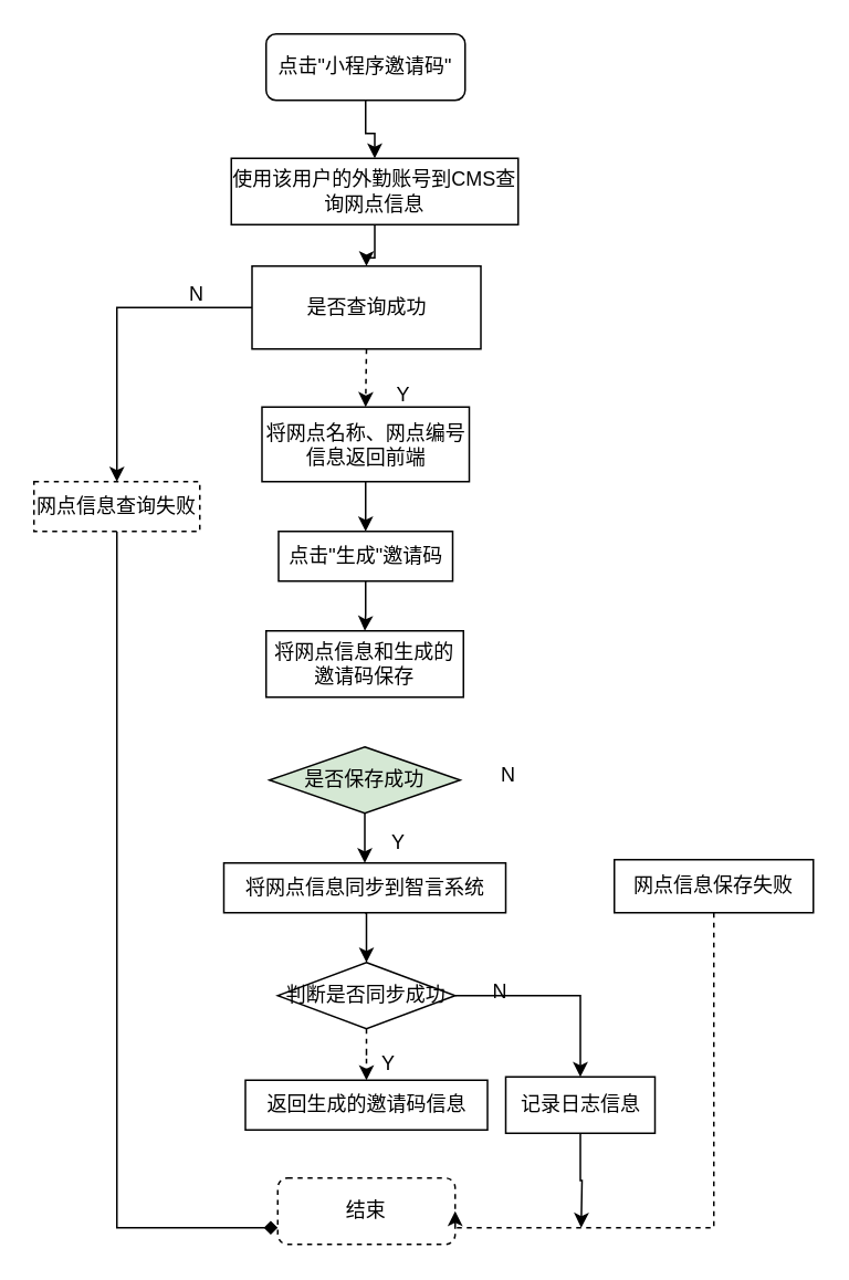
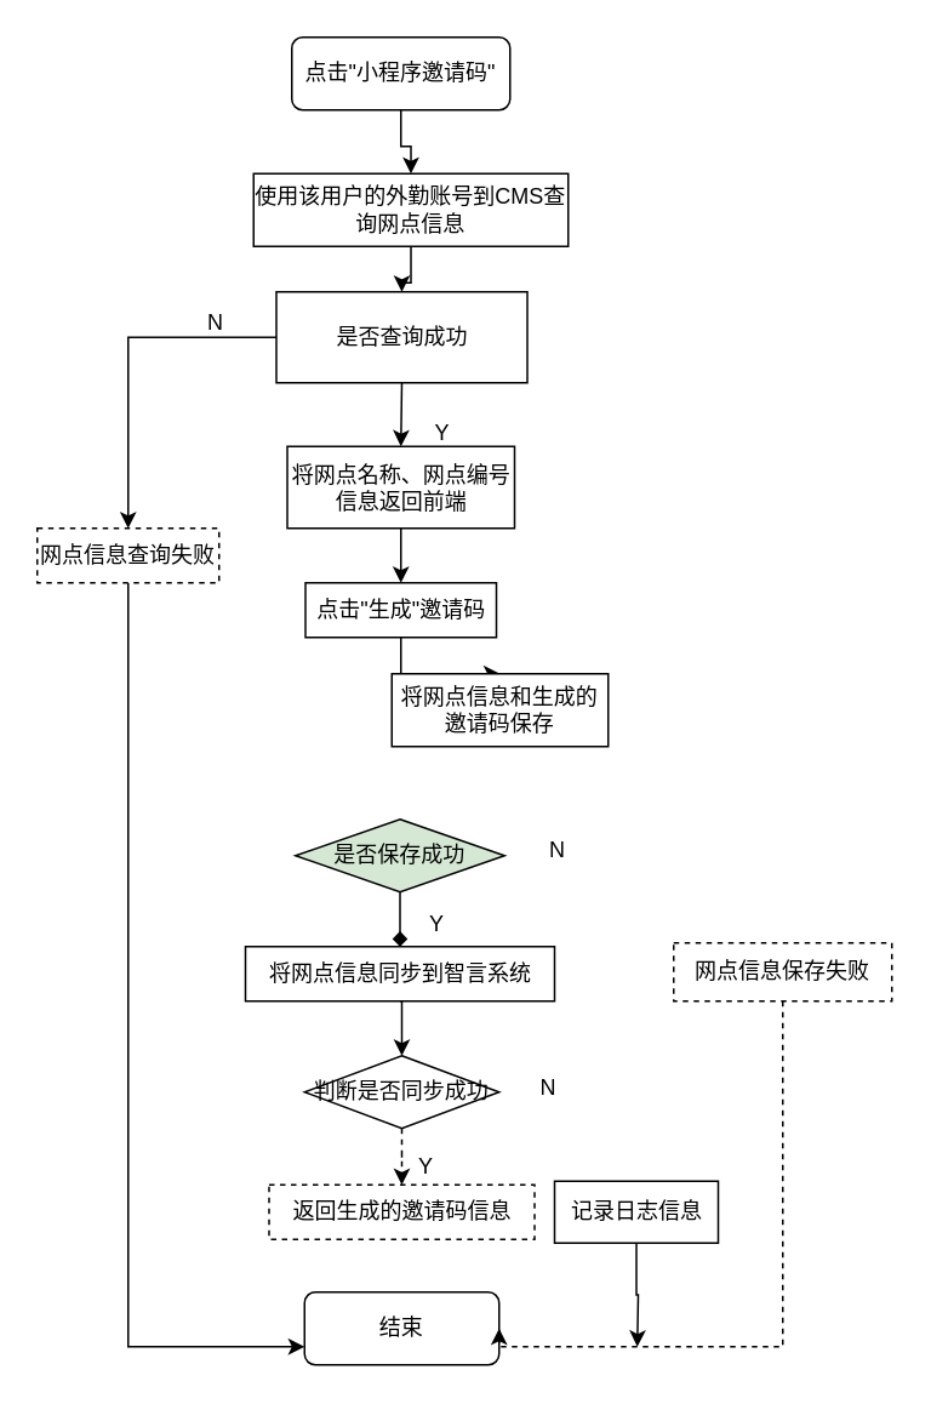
  <mxCell id="0" />
  <mxCell id="1" parent="0" />
  <mxCell id="2" style="edgeStyle=orthogonalEdgeStyle;rounded=0;orthogonalLoop=1;jettySize=auto;html=1;entryX=0.5;entryY=0;entryDx=0;entryDy=0;" edge="1" parent="1" source="3" target="5"><mxGeometry relative="1" as="geometry"><mxPoint x="220" y="100" as="targetPoint" /></mxGeometry></mxCell>
  <mxCell id="3" value="&lt;font style=&quot;vertical-align: inherit&quot;&gt;&lt;font style=&quot;vertical-align: inherit&quot;&gt;点击&quot;小程序邀请码&quot;&lt;/font&gt;&lt;/font&gt;" style="rounded=1;whiteSpace=wrap;html=1;" vertex="1" parent="1"><mxGeometry x="160" y="20" width="120" height="40" as="geometry" /></mxCell>
  <mxCell id="4" style="edgeStyle=orthogonalEdgeStyle;rounded=0;orthogonalLoop=1;jettySize=auto;html=1;entryX=0.5;entryY=0;entryDx=0;entryDy=0;" edge="1" parent="1" source="5" target="8"><mxGeometry relative="1" as="geometry"><mxPoint x="220.5" y="170" as="targetPoint" /><Array as="points" /></mxGeometry></mxCell>
  <mxCell id="5" value="使用该用户的外勤账号到CMS查询网点信息" style="rounded=0;whiteSpace=wrap;html=1;" vertex="1" parent="1"><mxGeometry x="139" y="95" width="173" height="40" as="geometry" /></mxCell>
- <mxCell id="6" style="edgeStyle=orthogonalEdgeStyle;rounded=0;orthogonalLoop=1;jettySize=auto;html=1;exitX=0.5;exitY=1;exitDx=0;exitDy=0;entryX=0.5;entryY=0;entryDx=0;entryDy=0;dashed=1;" edge="1" parent="1" source="8" target="15"><mxGeometry relative="1" as="geometry"><mxPoint x="221" y="270" as="targetPoint" /></mxGeometry></mxCell>
+ <mxCell id="6" style="edgeStyle=orthogonalEdgeStyle;rounded=0;orthogonalLoop=1;jettySize=auto;html=1;exitX=0.5;exitY=1;exitDx=0;exitDy=0;entryX=0.5;entryY=0;entryDx=0;entryDy=0;" edge="1" parent="1" source="8" target="15"><mxGeometry relative="1" as="geometry"><mxPoint x="221" y="270" as="targetPoint" /></mxGeometry></mxCell>
  <mxCell id="7" style="edgeStyle=orthogonalEdgeStyle;rounded=0;orthogonalLoop=1;jettySize=auto;html=1;entryX=0.5;entryY=0;entryDx=0;entryDy=0;" edge="1" parent="1" source="8" target="12"><mxGeometry relative="1" as="geometry" /></mxCell>
  <mxCell id="8" value="是否查询成功" style="whiteSpace=wrap;html=1;rounded=0;" vertex="1" parent="1"><mxGeometry x="151.5" y="160" width="138" height="50" as="geometry" /></mxCell>
  <mxCell id="9" value="Y" style="text;html=1;resizable=0;points=[];autosize=1;align=left;verticalAlign=top;spacingTop=-4;" vertex="1" parent="1"><mxGeometry x="237" y="228" width="20" height="20" as="geometry" /></mxCell>
- <mxCell id="10" value="结束" style="rounded=1;whiteSpace=wrap;html=1;dashed=1;" vertex="1" parent="1"><mxGeometry x="167" y="710" width="107" height="40" as="geometry" /></mxCell>
- <mxCell id="11" style="edgeStyle=orthogonalEdgeStyle;rounded=0;orthogonalLoop=1;jettySize=auto;html=1;endArrow=diamond;" edge="1" parent="1" source="12" target="10"><mxGeometry relative="1" as="geometry"><Array as="points"><mxPoint x="70" y="740" /></Array></mxGeometry></mxCell>
+ <mxCell id="10" value="结束" style="rounded=1;whiteSpace=wrap;html=1;" vertex="1" parent="1"><mxGeometry x="167" y="710" width="107" height="40" as="geometry" /></mxCell>
+ <mxCell id="11" style="edgeStyle=orthogonalEdgeStyle;rounded=0;orthogonalLoop=1;jettySize=auto;html=1;" edge="1" parent="1" source="12" target="10"><mxGeometry relative="1" as="geometry"><Array as="points"><mxPoint x="70" y="740" /></Array></mxGeometry></mxCell>
  <mxCell id="12" value="网点信息查询失败" style="rounded=0;whiteSpace=wrap;html=1;dashed=1;" vertex="1" parent="1"><mxGeometry x="20" y="290" width="100" height="30" as="geometry" /></mxCell>
  <mxCell id="13" value="N&amp;nbsp;" style="text;html=1;resizable=0;points=[];autosize=1;align=left;verticalAlign=top;spacingTop=-4;" vertex="1" parent="1"><mxGeometry x="112" y="167" width="30" height="20" as="geometry" /></mxCell>
  <mxCell id="14" style="edgeStyle=orthogonalEdgeStyle;rounded=0;orthogonalLoop=1;jettySize=auto;html=1;entryX=0.5;entryY=0;entryDx=0;entryDy=0;" edge="1" parent="1" source="15" target="17"><mxGeometry relative="1" as="geometry"><mxPoint x="220" y="340" as="targetPoint" /></mxGeometry></mxCell>
  <mxCell id="15" value="将网点名称、网点编号信息返回前端" style="rounded=0;whiteSpace=wrap;html=1;" vertex="1" parent="1"><mxGeometry x="157.5" y="245" width="125" height="45" as="geometry" /></mxCell>
  <mxCell id="16" style="edgeStyle=orthogonalEdgeStyle;rounded=0;orthogonalLoop=1;jettySize=auto;html=1;entryX=0.5;entryY=0;entryDx=0;entryDy=0;" edge="1" parent="1" source="17" target="18"><mxGeometry relative="1" as="geometry"><mxPoint x="220" y="380" as="targetPoint" /></mxGeometry></mxCell>
  <mxCell id="17" value="点击&quot;生成&quot;邀请码" style="rounded=0;whiteSpace=wrap;html=1;" vertex="1" parent="1"><mxGeometry x="167.5" y="320" width="105" height="30" as="geometry" /></mxCell>
- <mxCell id="18" value="将网点信息和生成的邀请码保存" style="rounded=0;whiteSpace=wrap;html=1;" vertex="1" parent="1"><mxGeometry x="160" y="380" width="119" height="40" as="geometry" /></mxCell>
- <mxCell id="19" style="edgeStyle=orthogonalEdgeStyle;rounded=0;orthogonalLoop=1;jettySize=auto;html=1;entryX=0.5;entryY=0;entryDx=0;entryDy=0;" edge="1" parent="1" source="20" target="22"><mxGeometry relative="1" as="geometry"><mxPoint x="219.5" y="530" as="targetPoint" /></mxGeometry></mxCell>
+ <mxCell id="18" value="将网点信息和生成的邀请码保存" style="rounded=0;whiteSpace=wrap;html=1;" vertex="1" parent="1"><mxGeometry x="215" y="370" width="119" height="40" as="geometry" /></mxCell>
+ <mxCell id="19" style="edgeStyle=orthogonalEdgeStyle;rounded=0;orthogonalLoop=1;jettySize=auto;html=1;entryX=0.5;entryY=0;entryDx=0;entryDy=0;endArrow=diamond;" edge="1" parent="1" source="20" target="22"><mxGeometry relative="1" as="geometry"><mxPoint x="219.5" y="530" as="targetPoint" /></mxGeometry></mxCell>
  <mxCell id="20" value="是否保存成功" style="rhombus;whiteSpace=wrap;html=1;fillColor=#d5e8d4;" vertex="1" parent="1"><mxGeometry x="162" y="450" width="115" height="40" as="geometry" /></mxCell>
  <mxCell id="21" style="edgeStyle=orthogonalEdgeStyle;rounded=0;orthogonalLoop=1;jettySize=auto;html=1;exitX=0.5;exitY=1;exitDx=0;exitDy=0;entryX=0.5;entryY=0;entryDx=0;entryDy=0;" edge="1" parent="1" source="22" target="29"><mxGeometry relative="1" as="geometry"><mxPoint x="220" y="580" as="targetPoint" /></mxGeometry></mxCell>
  <mxCell id="22" value="将网点信息同步到智言系统" style="rounded=0;whiteSpace=wrap;html=1;" vertex="1" parent="1"><mxGeometry x="134.5" y="520" width="170" height="30" as="geometry" /></mxCell>
  <mxCell id="23" value="Y" style="text;html=1;resizable=0;points=[];autosize=1;align=left;verticalAlign=top;spacingTop=-4;" vertex="1" parent="1"><mxGeometry x="234" y="498" width="20" height="20" as="geometry" /></mxCell>
  <mxCell id="24" style="edgeStyle=orthogonalEdgeStyle;rounded=0;orthogonalLoop=1;jettySize=auto;html=1;entryX=1;entryY=0.5;entryDx=0;entryDy=0;dashed=1;" edge="1" parent="1" source="25" target="10"><mxGeometry relative="1" as="geometry"><Array as="points"><mxPoint x="430" y="740" /></Array></mxGeometry></mxCell>
- <mxCell id="25" value="网点信息保存失败" style="rounded=0;whiteSpace=wrap;html=1;" vertex="1" parent="1"><mxGeometry x="370" y="518" width="120" height="32" as="geometry" /></mxCell>
+ <mxCell id="25" value="网点信息保存失败" style="rounded=0;whiteSpace=wrap;html=1;dashed=1;" vertex="1" parent="1"><mxGeometry x="370" y="518" width="120" height="32" as="geometry" /></mxCell>
  <mxCell id="26" value="N" style="text;html=1;resizable=0;points=[];autosize=1;align=left;verticalAlign=top;spacingTop=-4;" vertex="1" parent="1"><mxGeometry x="300" y="457" width="20" height="20" as="geometry" /></mxCell>
  <mxCell id="27" style="edgeStyle=orthogonalEdgeStyle;rounded=0;orthogonalLoop=1;jettySize=auto;html=1;exitX=0.5;exitY=1;exitDx=0;exitDy=0;dashed=1;" edge="1" parent="1" source="29" target="31"><mxGeometry relative="1" as="geometry"><mxPoint x="221" y="660" as="targetPoint" /></mxGeometry></mxCell>
- <mxCell id="28" style="edgeStyle=orthogonalEdgeStyle;rounded=0;orthogonalLoop=1;jettySize=auto;html=1;entryX=0.5;entryY=0;entryDx=0;entryDy=0;" edge="1" parent="1" source="29" target="33"><mxGeometry relative="1" as="geometry" /></mxCell>
  <mxCell id="29" value="判断是否同步成功" style="rhombus;whiteSpace=wrap;html=1;" vertex="1" parent="1"><mxGeometry x="167" y="580" width="107" height="40" as="geometry" /></mxCell>
  <mxCell id="30" value="Y" style="text;html=1;resizable=0;points=[];autosize=1;align=left;verticalAlign=top;spacingTop=-4;" vertex="1" parent="1"><mxGeometry x="228" y="631" width="20" height="20" as="geometry" /></mxCell>
- <mxCell id="31" value="返回生成的邀请码信息" style="rounded=0;whiteSpace=wrap;html=1;" vertex="1" parent="1"><mxGeometry x="147.5" y="651" width="146" height="30" as="geometry" /></mxCell>
+ <mxCell id="31" value="返回生成的邀请码信息" style="rounded=0;whiteSpace=wrap;html=1;dashed=1;" vertex="1" parent="1"><mxGeometry x="147.5" y="651" width="146" height="30" as="geometry" /></mxCell>
  <mxCell id="32" style="edgeStyle=orthogonalEdgeStyle;rounded=0;orthogonalLoop=1;jettySize=auto;html=1;exitX=0.5;exitY=1;exitDx=0;exitDy=0;" edge="1" parent="1" source="33"><mxGeometry relative="1" as="geometry"><mxPoint x="350" y="740" as="targetPoint" /></mxGeometry></mxCell>
  <mxCell id="33" value="记录日志信息" style="rounded=0;whiteSpace=wrap;html=1;" vertex="1" parent="1"><mxGeometry x="304.5" y="649" width="90" height="34" as="geometry" /></mxCell>
  <mxCell id="34" value="N" style="text;html=1;resizable=0;points=[];autosize=1;align=left;verticalAlign=top;spacingTop=-4;" vertex="1" parent="1"><mxGeometry x="295" y="588" width="20" height="20" as="geometry" /></mxCell>
